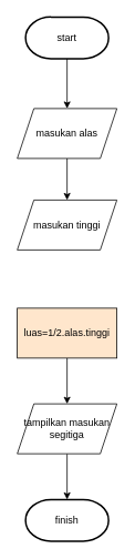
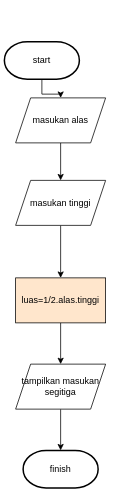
  <mxCell id="0" />
  <mxCell id="1" parent="0" />
  <mxCell id="2" value="" style="edgeStyle=orthogonalEdgeStyle;rounded=0;orthogonalLoop=1;jettySize=auto;html=1;" edge="1" parent="1" source="3" target="5"><mxGeometry relative="1" as="geometry" /></mxCell>
- <mxCell id="3" value="start" style="strokeWidth=2;html=1;shape=mxgraph.flowchart.terminator;whiteSpace=wrap;" vertex="1" parent="1"><mxGeometry x="30" y="20" width="100" height="50" as="geometry" /></mxCell>
+ <mxCell id="3" value="start" style="strokeWidth=2;html=1;shape=mxgraph.flowchart.terminator;whiteSpace=wrap;" vertex="1" parent="1"><mxGeometry x="5" y="55" width="100" height="50" as="geometry" /></mxCell>
  <mxCell id="4" value="" style="edgeStyle=orthogonalEdgeStyle;rounded=0;orthogonalLoop=1;jettySize=auto;html=1;" edge="1" parent="1" source="5" target="7"><mxGeometry relative="1" as="geometry" /></mxCell>
  <mxCell id="5" value="masukan alas" style="shape=parallelogram;perimeter=parallelogramPerimeter;whiteSpace=wrap;html=1;fixedSize=1;" vertex="1" parent="1"><mxGeometry x="20" y="130" width="120" height="60" as="geometry" /></mxCell>
+ <mxCell id="6" value="" style="edgeStyle=orthogonalEdgeStyle;rounded=0;orthogonalLoop=1;jettySize=auto;html=1;" edge="1" parent="1" source="7" target="9"><mxGeometry relative="1" as="geometry" /></mxCell>
  <mxCell id="7" value="masukan tinggi" style="shape=parallelogram;perimeter=parallelogramPerimeter;whiteSpace=wrap;html=1;fixedSize=1;" vertex="1" parent="1"><mxGeometry x="20" y="240" width="120" height="60" as="geometry" /></mxCell>
  <mxCell id="8" value="" style="edgeStyle=orthogonalEdgeStyle;rounded=0;orthogonalLoop=1;jettySize=auto;html=1;" edge="1" parent="1" source="9" target="11"><mxGeometry relative="1" as="geometry" /></mxCell>
  <mxCell id="9" value="luas=1/2.alas.tinggi" style="rounded=0;whiteSpace=wrap;html=1;fillColor=#ffe6cc;" vertex="1" parent="1"><mxGeometry x="20" y="370" width="120" height="60" as="geometry" /></mxCell>
  <mxCell id="10" value="" style="edgeStyle=orthogonalEdgeStyle;rounded=0;orthogonalLoop=1;jettySize=auto;html=1;" edge="1" parent="1" source="11" target="12"><mxGeometry relative="1" as="geometry" /></mxCell>
  <mxCell id="11" value="tampilkan masukan segitiga" style="shape=parallelogram;perimeter=parallelogramPerimeter;whiteSpace=wrap;html=1;fixedSize=1;" vertex="1" parent="1"><mxGeometry x="20" y="485" width="120" height="60" as="geometry" /></mxCell>
  <mxCell id="12" value="finish" style="strokeWidth=2;html=1;shape=mxgraph.flowchart.terminator;whiteSpace=wrap;" vertex="1" parent="1"><mxGeometry x="30" y="600" width="100" height="50" as="geometry" /></mxCell>
